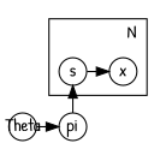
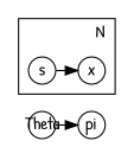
  digraph {
    fontname="Patrick Hand"
    ranksep=0.3
    node [fixedsize=true fontname="Patrick Hand" shape=circle]
    edge [fontname="Patrick Hand"]
    pi [texlbl="$\mathbf{\pi}$" width=0.3]
    Theta [texlbl="$\mathbf{\Theta}$" width=0.3]
    s [texlbl="$\mathbf{s}_n$" width=0.3]
    x [texlbl="$\mathbf{x}_n$" width=0.3]
    subgraph sub_1 {
      rank=sink
      pi
      Theta
    }
    subgraph cluster_2 {
      label=N
      labeljust=r
      shape=box
      subgraph sub_3 {
        label=N
        labeljust=r
        rank=same
        shape=box
        s
        x
      }
    }
-   pi -> s
    Theta -> pi
    s -> x
  }
